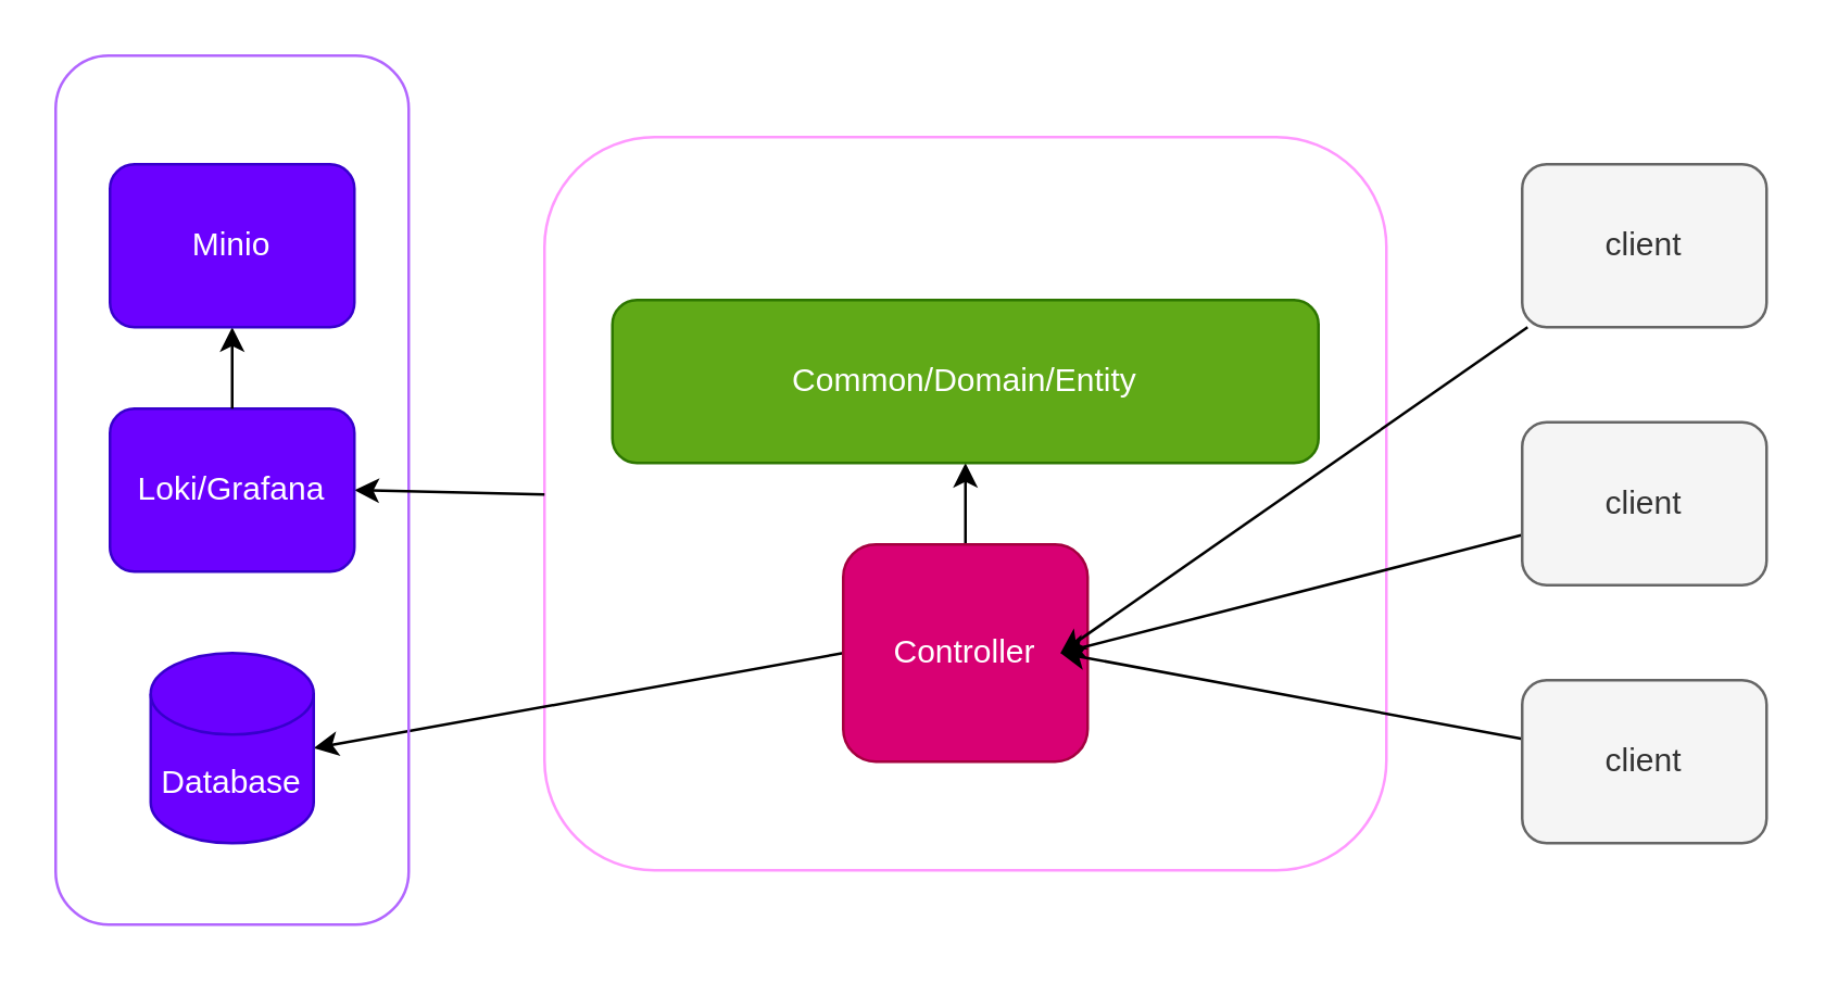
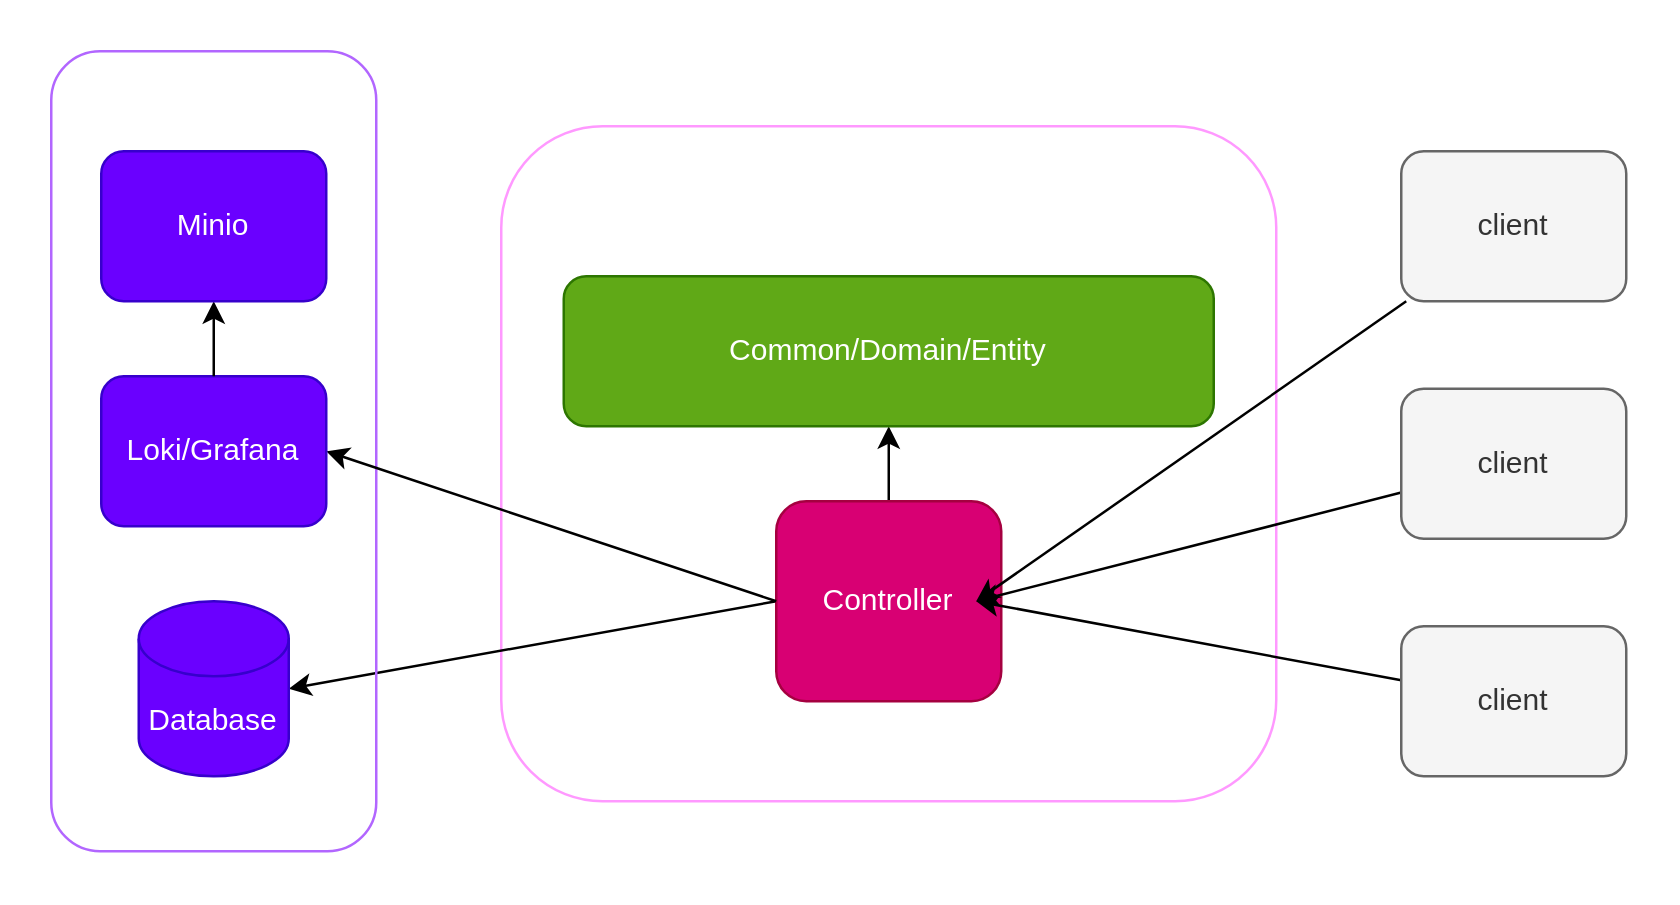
  <mxCell id="0" />
  <mxCell id="1" parent="0" />
  <mxCell id="2" value="Main service" style="rounded=1;whiteSpace=wrap;html=1;fillColor=none;fontColor=#ffffff;strokeColor=#FF99FF;verticalAlign=top;" vertex="1" parent="1"><mxGeometry x="200" y="50" width="310" height="270" as="geometry" /></mxCell>
  <mxCell id="3" style="edgeStyle=none;html=1;exitX=0;exitY=0.5;exitDx=0;exitDy=0;entryX=1;entryY=0.5;entryDx=0;entryDy=0;entryPerimeter=0;startArrow=none;startFill=0;endArrow=classic;endFill=1;elbow=vertical;" edge="1" parent="1" source="5" target="17"><mxGeometry relative="1" as="geometry" /></mxCell>
  <mxCell id="4" style="edgeStyle=none;html=1;exitX=0.5;exitY=0;exitDx=0;exitDy=0;entryX=0.5;entryY=1;entryDx=0;entryDy=0;startArrow=none;startFill=0;endArrow=classic;endFill=1;elbow=vertical;" edge="1" parent="1" source="5" target="18"><mxGeometry relative="1" as="geometry" /></mxCell>
  <mxCell id="5" value="Controller" style="rounded=1;whiteSpace=wrap;html=1;fillColor=#d80073;strokeColor=#A50040;fontColor=#ffffff;" vertex="1" parent="1"><mxGeometry x="310" y="200" width="90" height="80" as="geometry" /></mxCell>
  <mxCell id="6" value="Exterl service" style="rounded=1;whiteSpace=wrap;html=1;fillColor=none;fontColor=#ffffff;strokeColor=#B266FF;verticalAlign=top;" vertex="1" parent="1"><mxGeometry x="20" y="20" width="130" height="320" as="geometry" /></mxCell>
  <mxCell id="7" style="edgeStyle=none;html=1;startArrow=none;startFill=0;endArrow=classic;endFill=1;elbow=vertical;" edge="1" parent="1" source="8"><mxGeometry relative="1" as="geometry"><mxPoint x="390" y="240" as="targetPoint" /></mxGeometry></mxCell>
  <mxCell id="8" value="client" style="rounded=1;whiteSpace=wrap;html=1;fillColor=#f5f5f5;strokeColor=#666666;fontColor=#333333;" vertex="1" parent="1"><mxGeometry x="560" y="60" width="90" height="60" as="geometry" /></mxCell>
  <mxCell id="9" style="edgeStyle=none;html=1;startArrow=none;startFill=0;endArrow=classic;endFill=1;elbow=vertical;" edge="1" parent="1" source="10"><mxGeometry relative="1" as="geometry"><mxPoint x="390" y="240" as="targetPoint" /></mxGeometry></mxCell>
  <mxCell id="10" value="client" style="rounded=1;whiteSpace=wrap;html=1;fillColor=#f5f5f5;strokeColor=#666666;fontColor=#333333;" vertex="1" parent="1"><mxGeometry x="560" y="250" width="90" height="60" as="geometry" /></mxCell>
  <mxCell id="11" style="edgeStyle=none;html=1;startArrow=none;startFill=0;endArrow=classic;endFill=1;elbow=vertical;" edge="1" parent="1" source="12"><mxGeometry relative="1" as="geometry"><mxPoint x="390" y="240" as="targetPoint" /></mxGeometry></mxCell>
  <mxCell id="12" value="client" style="rounded=1;whiteSpace=wrap;html=1;fillColor=#f5f5f5;strokeColor=#666666;fontColor=#333333;" vertex="1" parent="1"><mxGeometry x="560" y="155" width="90" height="60" as="geometry" /></mxCell>
- <mxCell id="13" style="edgeStyle=none;html=1;startArrow=classic;startFill=1;endArrow=none;endFill=0;elbow=vertical;exitX=1;exitY=0.5;exitDx=0;exitDy=0;" edge="1" parent="1" source="14" target="2"><mxGeometry relative="1" as="geometry" /></mxCell>
+ <mxCell id="13" style="edgeStyle=none;html=1;entryX=0;entryY=0.5;entryDx=0;entryDy=0;startArrow=classic;startFill=1;endArrow=none;endFill=0;elbow=vertical;exitX=1;exitY=0.5;exitDx=0;exitDy=0;" edge="1" parent="1" source="14" target="5"><mxGeometry relative="1" as="geometry" /></mxCell>
  <mxCell id="14" value="Loki/Grafana" style="rounded=1;whiteSpace=wrap;html=1;fillColor=#6a00ff;fontColor=#ffffff;strokeColor=#3700CC;" vertex="1" parent="1"><mxGeometry x="40" y="150" width="90" height="60" as="geometry" /></mxCell>
  <mxCell id="15" style="html=1;elbow=vertical;startArrow=classic;startFill=1;endArrow=none;endFill=0;" edge="1" parent="1" source="16" target="14"><mxGeometry relative="1" as="geometry" /></mxCell>
  <mxCell id="16" value="Minio" style="rounded=1;whiteSpace=wrap;html=1;fillColor=#6a00ff;strokeColor=#3700CC;fontColor=#ffffff;" vertex="1" parent="1"><mxGeometry x="40" y="60" width="90" height="60" as="geometry" /></mxCell>
  <mxCell id="17" value="Database" style="shape=cylinder3;whiteSpace=wrap;html=1;boundedLbl=1;backgroundOutline=1;size=15;sketch=0;fillColor=#6a00ff;fontColor=#ffffff;strokeColor=#3700CC;" vertex="1" parent="1"><mxGeometry x="55" y="240" width="60" height="70" as="geometry" /></mxCell>
  <mxCell id="18" value="Common/Domain/Entity" style="rounded=1;whiteSpace=wrap;html=1;fillColor=#60a917;fontColor=#ffffff;strokeColor=#2D7600;" vertex="1" parent="1"><mxGeometry x="225" y="110" width="260" height="60" as="geometry" /></mxCell>
